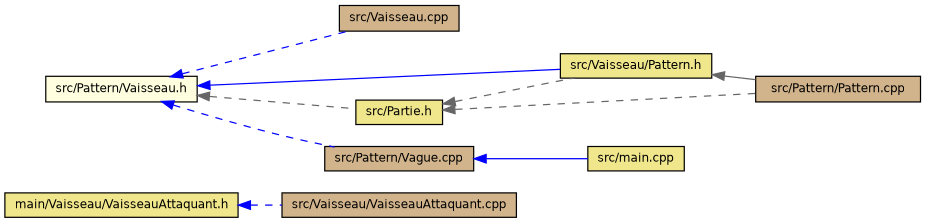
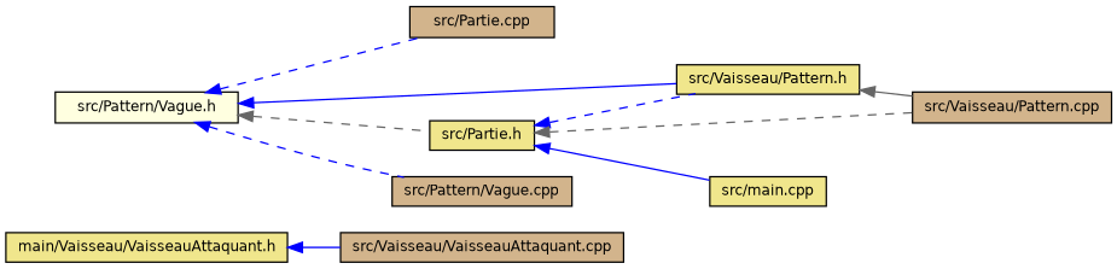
  digraph {
    rankdir=LR
    node [color=black fillcolor=khaki fontname=Helvetica fontsize=10 shape=record style=filled]
    edge [color=blue dir=back fontname=Helvetica fontsize=10 labelfontname=Helvetica labelfontsize=10 style=dashed]
    n1 [fontcolor=black height=0.2 label="main/Vaisseau/VaisseauAttaquant.h" width=0.4]
    n2 [fillcolor=tan height=0.2 label="src/Vaisseau/VaisseauAttaquant.cpp" width=0.4]
-   n3 [fillcolor=lightyellow height=0.2 label="src/Pattern/Vaisseau.h" width=0.4]
-   n4 [fillcolor=tan height=0.2 label="src/Vaisseau.cpp" width=0.4]
+   n3 [fillcolor=lightyellow height=0.2 label="src/Pattern/Vague.h" width=0.4]
+   n4 [fillcolor=tan height=0.2 label="src/Partie.cpp" width=0.4]
    n5 [height=0.2 label="src/Partie.h" width=0.4]
    n6 [height=0.2 label="src/Vaisseau/Pattern.h" width=0.4]
    n7 [fillcolor=tan height=0.2 label="src/Pattern/Vague.cpp" width=0.4]
    n8 [height=0.2 label="src/main.cpp" width=0.4]
-   n9 [fillcolor=tan height=0.2 label="src/Pattern/Pattern.cpp" width=0.4]
-   n1 -> n2
+   n9 [fillcolor=tan height=0.2 label="src/Vaisseau/Pattern.cpp" width=0.4]
+   n1 -> n2 [style=solid]
    n3 -> n4
    n3 -> n5 [color=gray40]
    n3 -> n6 [style=solid]
    n3 -> n7
-   n5 -> n6 [color=gray40]
-   n7 -> n8 [style=solid]
+   n5 -> n6
+   n5 -> n8 [style=solid]
    n5 -> n9 [color=gray40]
    n6 -> n9 [color=gray40 style=solid]
  }
